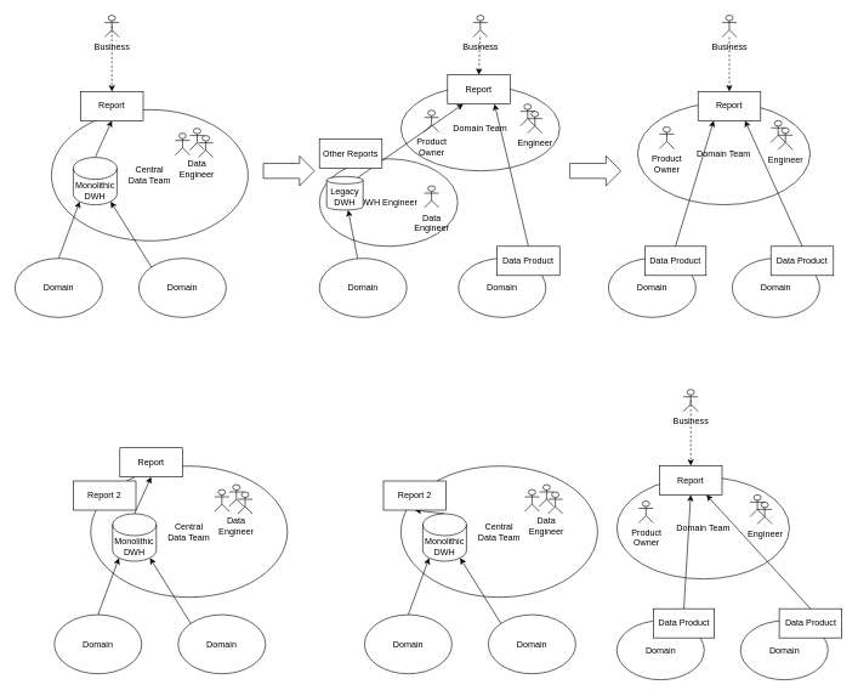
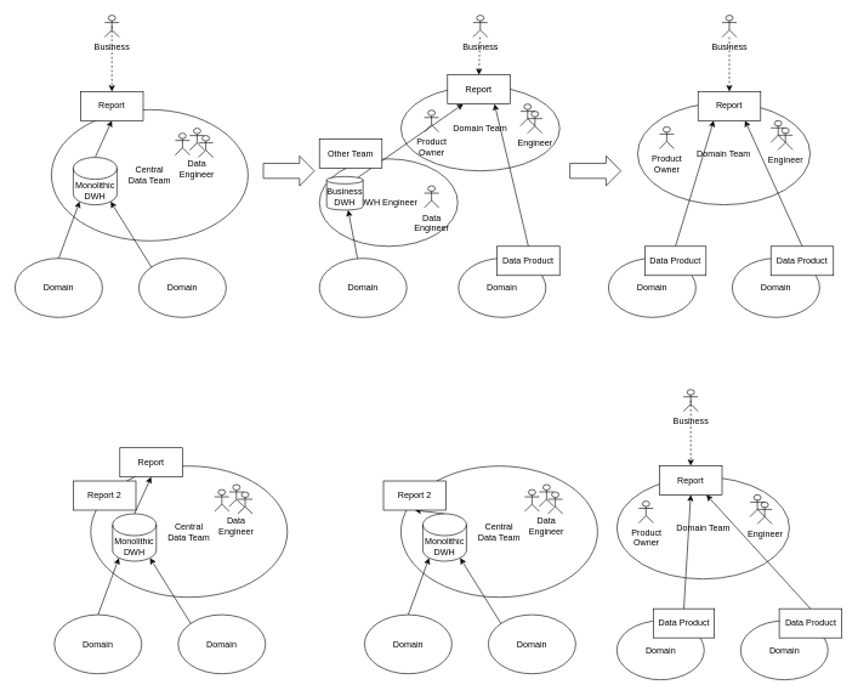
  <mxCell id="0" />
  <mxCell id="1" parent="0" />
  <mxCell id="2" value="DWH Engineer" style="ellipse;whiteSpace=wrap;html=1;verticalAlign=middle;" vertex="1" parent="1"><mxGeometry x="438" y="217.5" width="190" height="120" as="geometry" /></mxCell>
  <mxCell id="3" value="Domain Team" style="ellipse;whiteSpace=wrap;html=1;verticalAlign=middle;" parent="1" vertex="1"><mxGeometry x="550" y="117.75" width="218" height="116.25" as="geometry" /></mxCell>
  <mxCell id="4" value="Central &lt;br&gt;Data Team" style="ellipse;whiteSpace=wrap;html=1;" parent="1" vertex="1"><mxGeometry x="70" y="150" width="270" height="180" as="geometry" /></mxCell>
  <mxCell id="5" value="" style="shape=singleArrow;whiteSpace=wrap;html=1;arrowWidth=0.5;arrowSize=0.29;" parent="1" vertex="1"><mxGeometry x="361" y="213.5" width="70" height="41" as="geometry" /></mxCell>
  <mxCell id="6" value="" style="shape=umlActor;verticalLabelPosition=bottom;verticalAlign=top;html=1;outlineConnect=0;" parent="1" vertex="1"><mxGeometry x="260" y="175.5" width="20" height="30" as="geometry" /></mxCell>
  <mxCell id="7" value="" style="shape=umlActor;verticalLabelPosition=bottom;verticalAlign=top;html=1;outlineConnect=0;" parent="1" vertex="1"><mxGeometry x="272" y="185.5" width="20" height="30" as="geometry" /></mxCell>
  <mxCell id="8" value="" style="rounded=0;orthogonalLoop=1;jettySize=auto;html=1;exitX=0.5;exitY=0;exitDx=0;exitDy=0;exitPerimeter=0;entryX=0.5;entryY=1;entryDx=0;entryDy=0;" parent="1" source="11" target="9" edge="1"><mxGeometry relative="1" as="geometry" /></mxCell>
  <mxCell id="9" value="Report" style="rounded=0;whiteSpace=wrap;html=1;" parent="1" vertex="1"><mxGeometry x="110" y="125" width="86" height="40" as="geometry" /></mxCell>
  <mxCell id="10" value="" style="endArrow=classic;html=1;rounded=0;dashed=1;exitX=0.5;exitY=0.5;exitDx=0;exitDy=0;exitPerimeter=0;" parent="1" source="12" target="9" edge="1"><mxGeometry width="50" height="50" relative="1" as="geometry"><mxPoint x="280" y="95.5" as="sourcePoint" /><mxPoint x="330" y="45.5" as="targetPoint" /></mxGeometry></mxCell>
  <mxCell id="11" value="Monolithic DWH" style="shape=cylinder3;whiteSpace=wrap;html=1;boundedLbl=1;backgroundOutline=1;size=15;" parent="1" vertex="1"><mxGeometry x="100" y="215.5" width="60" height="65" as="geometry" /></mxCell>
  <mxCell id="12" value="Business" style="shape=umlActor;verticalLabelPosition=bottom;verticalAlign=top;html=1;outlineConnect=0;" parent="1" vertex="1"><mxGeometry x="143" y="20.5" width="20" height="30" as="geometry" /></mxCell>
  <mxCell id="13" value="" style="shape=umlActor;verticalLabelPosition=bottom;verticalAlign=top;html=1;outlineConnect=0;" parent="1" vertex="1"><mxGeometry x="714" y="142.25" width="20" height="30" as="geometry" /></mxCell>
  <mxCell id="14" value="Engineer" style="shape=umlActor;verticalLabelPosition=bottom;verticalAlign=top;html=1;outlineConnect=0;" parent="1" vertex="1"><mxGeometry x="724" y="152.25" width="20" height="30" as="geometry" /></mxCell>
  <mxCell id="15" value="Domain" style="ellipse;whiteSpace=wrap;html=1;" parent="1" vertex="1"><mxGeometry x="438" y="354" width="120" height="81" as="geometry" /></mxCell>
  <mxCell id="16" value="Domain" style="ellipse;whiteSpace=wrap;html=1;" parent="1" vertex="1"><mxGeometry x="629" y="354" width="120" height="81" as="geometry" /></mxCell>
  <mxCell id="17" value="Data Product" style="rounded=0;whiteSpace=wrap;html=1;" parent="1" vertex="1"><mxGeometry x="682" y="337.5" width="86" height="40" as="geometry" /></mxCell>
  <mxCell id="18" value="" style="endArrow=classic;html=1;rounded=0;" parent="1" source="15" target="42" edge="1"><mxGeometry width="50" height="50" relative="1" as="geometry"><mxPoint x="530" y="337.5" as="sourcePoint" /><mxPoint x="402" y="204" as="targetPoint" /></mxGeometry></mxCell>
  <mxCell id="19" value="" style="endArrow=classic;html=1;rounded=0;entryX=0.75;entryY=1;entryDx=0;entryDy=0;exitX=0.5;exitY=0;exitDx=0;exitDy=0;" parent="1" source="17" target="22" edge="1"><mxGeometry width="50" height="50" relative="1" as="geometry"><mxPoint x="467" y="284" as="sourcePoint" /><mxPoint x="504.5" y="164" as="targetPoint" /></mxGeometry></mxCell>
  <mxCell id="20" value="" style="endArrow=classic;html=1;rounded=0;dashed=1;entryX=0.5;entryY=0;entryDx=0;entryDy=0;" parent="1" source="21" target="22" edge="1"><mxGeometry width="50" height="50" relative="1" as="geometry"><mxPoint x="437" y="150.5" as="sourcePoint" /><mxPoint x="-114.685" y="255" as="targetPoint" /></mxGeometry></mxCell>
  <mxCell id="21" value="Business" style="shape=umlActor;verticalLabelPosition=bottom;verticalAlign=top;html=1;outlineConnect=0;" parent="1" vertex="1"><mxGeometry x="649" y="20.5" width="20" height="30" as="geometry" /></mxCell>
  <mxCell id="22" value="Report" style="rounded=0;whiteSpace=wrap;html=1;" parent="1" vertex="1"><mxGeometry x="614" y="102.25" width="86" height="40" as="geometry" /></mxCell>
  <mxCell id="23" value="Product &lt;br&gt;Owner" style="shape=umlActor;verticalLabelPosition=bottom;verticalAlign=top;html=1;outlineConnect=0;" parent="1" vertex="1"><mxGeometry x="582" y="150.75" width="20" height="30" as="geometry" /></mxCell>
  <mxCell id="24" value="Domain" style="ellipse;whiteSpace=wrap;html=1;" parent="1" vertex="1"><mxGeometry x="20" y="354" width="120" height="81" as="geometry" /></mxCell>
  <mxCell id="25" value="Domain" style="ellipse;whiteSpace=wrap;html=1;" parent="1" vertex="1"><mxGeometry x="190" y="354" width="120" height="81" as="geometry" /></mxCell>
  <mxCell id="26" value="" style="rounded=0;orthogonalLoop=1;jettySize=auto;html=1;exitX=0.5;exitY=0;exitDx=0;exitDy=0;entryX=0.145;entryY=1;entryDx=0;entryDy=-4.35;entryPerimeter=0;" parent="1" source="24" target="11" edge="1"><mxGeometry relative="1" as="geometry"><mxPoint x="140" y="225.5" as="sourcePoint" /><mxPoint x="163" y="175" as="targetPoint" /></mxGeometry></mxCell>
  <mxCell id="27" value="" style="rounded=0;orthogonalLoop=1;jettySize=auto;html=1;exitX=0;exitY=0;exitDx=0;exitDy=0;entryX=0.855;entryY=1;entryDx=0;entryDy=-4.35;entryPerimeter=0;" parent="1" source="25" target="11" edge="1"><mxGeometry relative="1" as="geometry"><mxPoint x="90" y="364" as="sourcePoint" /><mxPoint x="118.7" y="286.15" as="targetPoint" /></mxGeometry></mxCell>
  <mxCell id="28" value="Domain Team" style="ellipse;whiteSpace=wrap;html=1;verticalAlign=middle;" vertex="1" parent="1"><mxGeometry x="875" y="140.5" width="237" height="140" as="geometry" /></mxCell>
  <mxCell id="29" value="" style="shape=singleArrow;whiteSpace=wrap;html=1;arrowWidth=0.5;arrowSize=0.29;" vertex="1" parent="1"><mxGeometry x="782" y="213.5" width="70" height="41" as="geometry" /></mxCell>
  <mxCell id="30" value="" style="shape=umlActor;verticalLabelPosition=bottom;verticalAlign=top;html=1;outlineConnect=0;" vertex="1" parent="1"><mxGeometry x="1058" y="165" width="20" height="30" as="geometry" /></mxCell>
  <mxCell id="31" value="Engineer" style="shape=umlActor;verticalLabelPosition=bottom;verticalAlign=top;html=1;outlineConnect=0;" vertex="1" parent="1"><mxGeometry x="1068" y="175" width="20" height="30" as="geometry" /></mxCell>
  <mxCell id="32" value="Domain" style="ellipse;whiteSpace=wrap;html=1;" vertex="1" parent="1"><mxGeometry x="835" y="354" width="120" height="81" as="geometry" /></mxCell>
  <mxCell id="33" value="Domain" style="ellipse;whiteSpace=wrap;html=1;" vertex="1" parent="1"><mxGeometry x="1005" y="354" width="120" height="81" as="geometry" /></mxCell>
  <mxCell id="34" value="Data Product" style="rounded=0;whiteSpace=wrap;html=1;" vertex="1" parent="1"><mxGeometry x="885" y="337.5" width="84" height="40" as="geometry" /></mxCell>
  <mxCell id="35" value="Data Product" style="rounded=0;whiteSpace=wrap;html=1;" vertex="1" parent="1"><mxGeometry x="1058" y="337.5" width="86" height="40" as="geometry" /></mxCell>
  <mxCell id="36" value="" style="endArrow=classic;html=1;rounded=0;entryX=0.25;entryY=1;entryDx=0;entryDy=0;exitX=0.5;exitY=0;exitDx=0;exitDy=0;" edge="1" parent="1" source="34" target="40"><mxGeometry width="50" height="50" relative="1" as="geometry"><mxPoint x="749" y="254" as="sourcePoint" /><mxPoint x="799" y="204" as="targetPoint" /></mxGeometry></mxCell>
  <mxCell id="37" value="" style="endArrow=classic;html=1;rounded=0;entryX=0.75;entryY=1;entryDx=0;entryDy=0;exitX=0.5;exitY=0;exitDx=0;exitDy=0;" edge="1" parent="1" source="35" target="40"><mxGeometry width="50" height="50" relative="1" as="geometry"><mxPoint x="864" y="284" as="sourcePoint" /><mxPoint x="901.5" y="164" as="targetPoint" /></mxGeometry></mxCell>
  <mxCell id="38" value="" style="endArrow=classic;html=1;rounded=0;dashed=1;entryX=0.5;entryY=0;entryDx=0;entryDy=0;" edge="1" parent="1" source="39" target="40"><mxGeometry width="50" height="50" relative="1" as="geometry"><mxPoint x="834" y="150.5" as="sourcePoint" /><mxPoint x="282.315" y="255" as="targetPoint" /></mxGeometry></mxCell>
  <mxCell id="39" value="Business" style="shape=umlActor;verticalLabelPosition=bottom;verticalAlign=top;html=1;outlineConnect=0;" vertex="1" parent="1"><mxGeometry x="991" y="20.5" width="20" height="30" as="geometry" /></mxCell>
  <mxCell id="40" value="Report" style="rounded=0;whiteSpace=wrap;html=1;" vertex="1" parent="1"><mxGeometry x="958" y="125" width="86" height="40" as="geometry" /></mxCell>
  <mxCell id="41" value="Product &lt;br&gt;Owner" style="shape=umlActor;verticalLabelPosition=bottom;verticalAlign=top;html=1;outlineConnect=0;" vertex="1" parent="1"><mxGeometry x="905" y="173.5" width="20" height="30" as="geometry" /></mxCell>
- <mxCell id="42" value="Legacy DWH" style="shape=cylinder3;whiteSpace=wrap;html=1;boundedLbl=1;backgroundOutline=1;size=5;" vertex="1" parent="1"><mxGeometry x="448" y="241.75" width="50" height="46" as="geometry" /></mxCell>
+ <mxCell id="42" value="Business DWH" style="shape=cylinder3;whiteSpace=wrap;html=1;boundedLbl=1;backgroundOutline=1;size=5;" vertex="1" parent="1"><mxGeometry x="448" y="241.75" width="50" height="46" as="geometry" /></mxCell>
  <mxCell id="43" value="" style="shape=umlActor;verticalLabelPosition=bottom;verticalAlign=top;html=1;outlineConnect=0;" vertex="1" parent="1"><mxGeometry x="240" y="182.25" width="20" height="30" as="geometry" /></mxCell>
  <mxCell id="44" value="Data &lt;br&gt;Engineer" style="shape=umlActor;verticalLabelPosition=bottom;verticalAlign=top;html=1;outlineConnect=0;" vertex="1" parent="1"><mxGeometry x="582" y="254.5" width="20" height="30" as="geometry" /></mxCell>
  <mxCell id="45" value="" style="endArrow=classic;html=1;rounded=0;entryX=0.25;entryY=1;entryDx=0;entryDy=0;exitX=0.855;exitY=0;exitDx=0;exitDy=1.45;exitPerimeter=0;" edge="1" parent="1" source="42" target="22"><mxGeometry width="50" height="50" relative="1" as="geometry"><mxPoint x="508" y="364" as="sourcePoint" /><mxPoint x="508" y="313.75" as="targetPoint" /></mxGeometry></mxCell>
- <mxCell id="46" value="Other Reports" style="rounded=0;whiteSpace=wrap;html=1;" vertex="1" parent="1"><mxGeometry x="438" y="190.5" width="86" height="40" as="geometry" /></mxCell>
+ <mxCell id="46" value="Other Team" style="rounded=0;whiteSpace=wrap;html=1;" vertex="1" parent="1"><mxGeometry x="438" y="190.5" width="86" height="40" as="geometry" /></mxCell>
  <mxCell id="47" value="Data Engineer" style="text;html=1;strokeColor=none;fillColor=none;align=center;verticalAlign=middle;whiteSpace=wrap;rounded=0;" vertex="1" parent="1"><mxGeometry x="240" y="216.5" width="60" height="30" as="geometry" /></mxCell>
  <mxCell id="48" value="" style="endArrow=classic;html=1;rounded=0;dashed=1;exitX=0.5;exitY=0.5;exitDx=0;exitDy=0;exitPerimeter=0;" edge="1" parent="1" source="49" target="83"><mxGeometry width="50" height="50" relative="1" as="geometry"><mxPoint x="1075" y="609" as="sourcePoint" /><mxPoint x="1125" y="559" as="targetPoint" /></mxGeometry></mxCell>
  <mxCell id="49" value="Business" style="shape=umlActor;verticalLabelPosition=bottom;verticalAlign=top;html=1;outlineConnect=0;" vertex="1" parent="1"><mxGeometry x="938" y="534" width="20" height="30" as="geometry" /></mxCell>
  <mxCell id="50" value="Central &lt;br&gt;Data Team" style="ellipse;whiteSpace=wrap;html=1;" vertex="1" parent="1"><mxGeometry x="124" y="639" width="270" height="180" as="geometry" /></mxCell>
  <mxCell id="51" value="" style="shape=umlActor;verticalLabelPosition=bottom;verticalAlign=top;html=1;outlineConnect=0;" vertex="1" parent="1"><mxGeometry x="314" y="664.5" width="20" height="30" as="geometry" /></mxCell>
  <mxCell id="52" value="" style="shape=umlActor;verticalLabelPosition=bottom;verticalAlign=top;html=1;outlineConnect=0;" vertex="1" parent="1"><mxGeometry x="326" y="674.5" width="20" height="30" as="geometry" /></mxCell>
  <mxCell id="53" value="" style="rounded=0;orthogonalLoop=1;jettySize=auto;html=1;exitX=0.5;exitY=0;exitDx=0;exitDy=0;exitPerimeter=0;entryX=0.5;entryY=1;entryDx=0;entryDy=0;" edge="1" parent="1" source="55" target="54"><mxGeometry relative="1" as="geometry" /></mxCell>
  <mxCell id="54" value="Report" style="rounded=0;whiteSpace=wrap;html=1;" vertex="1" parent="1"><mxGeometry x="164" y="614" width="86" height="40" as="geometry" /></mxCell>
  <mxCell id="55" value="Monolithic DWH" style="shape=cylinder3;whiteSpace=wrap;html=1;boundedLbl=1;backgroundOutline=1;size=15;" vertex="1" parent="1"><mxGeometry x="154" y="704.5" width="60" height="65" as="geometry" /></mxCell>
  <mxCell id="56" value="Domain" style="ellipse;whiteSpace=wrap;html=1;" vertex="1" parent="1"><mxGeometry x="74" y="843" width="120" height="81" as="geometry" /></mxCell>
  <mxCell id="57" value="Domain" style="ellipse;whiteSpace=wrap;html=1;" vertex="1" parent="1"><mxGeometry x="244" y="843" width="120" height="81" as="geometry" /></mxCell>
  <mxCell id="58" value="" style="rounded=0;orthogonalLoop=1;jettySize=auto;html=1;exitX=0.5;exitY=0;exitDx=0;exitDy=0;entryX=0.145;entryY=1;entryDx=0;entryDy=-4.35;entryPerimeter=0;" edge="1" parent="1" source="56" target="55"><mxGeometry relative="1" as="geometry"><mxPoint x="194" y="714.5" as="sourcePoint" /><mxPoint x="217" y="664" as="targetPoint" /></mxGeometry></mxCell>
  <mxCell id="59" value="" style="rounded=0;orthogonalLoop=1;jettySize=auto;html=1;exitX=0;exitY=0;exitDx=0;exitDy=0;entryX=0.855;entryY=1;entryDx=0;entryDy=-4.35;entryPerimeter=0;" edge="1" parent="1" source="57" target="55"><mxGeometry relative="1" as="geometry"><mxPoint x="144" y="853" as="sourcePoint" /><mxPoint x="172.7" y="775.15" as="targetPoint" /></mxGeometry></mxCell>
  <mxCell id="60" value="" style="shape=umlActor;verticalLabelPosition=bottom;verticalAlign=top;html=1;outlineConnect=0;" vertex="1" parent="1"><mxGeometry x="294" y="671.25" width="20" height="30" as="geometry" /></mxCell>
  <mxCell id="61" value="Data Engineer" style="text;html=1;strokeColor=none;fillColor=none;align=center;verticalAlign=middle;whiteSpace=wrap;rounded=0;" vertex="1" parent="1"><mxGeometry x="294" y="705.5" width="60" height="30" as="geometry" /></mxCell>
  <mxCell id="62" value="Report 2" style="rounded=0;whiteSpace=wrap;html=1;" vertex="1" parent="1"><mxGeometry x="100" y="659.5" width="86" height="40" as="geometry" /></mxCell>
  <mxCell id="63" value="Central &lt;br&gt;Data Team" style="ellipse;whiteSpace=wrap;html=1;" vertex="1" parent="1"><mxGeometry x="550" y="639" width="270" height="180" as="geometry" /></mxCell>
  <mxCell id="64" value="" style="shape=umlActor;verticalLabelPosition=bottom;verticalAlign=top;html=1;outlineConnect=0;" vertex="1" parent="1"><mxGeometry x="740" y="664.5" width="20" height="30" as="geometry" /></mxCell>
  <mxCell id="65" value="" style="shape=umlActor;verticalLabelPosition=bottom;verticalAlign=top;html=1;outlineConnect=0;" vertex="1" parent="1"><mxGeometry x="752" y="674.5" width="20" height="30" as="geometry" /></mxCell>
  <mxCell id="66" value="" style="rounded=0;orthogonalLoop=1;jettySize=auto;html=1;exitX=0.5;exitY=0;exitDx=0;exitDy=0;exitPerimeter=0;entryX=0.5;entryY=1;entryDx=0;entryDy=0;" edge="1" parent="1" source="67" target="74"><mxGeometry relative="1" as="geometry"><mxPoint x="633" y="654" as="targetPoint" /></mxGeometry></mxCell>
  <mxCell id="67" value="Monolithic DWH" style="shape=cylinder3;whiteSpace=wrap;html=1;boundedLbl=1;backgroundOutline=1;size=15;" vertex="1" parent="1"><mxGeometry x="580" y="704.5" width="60" height="65" as="geometry" /></mxCell>
  <mxCell id="68" value="Domain" style="ellipse;whiteSpace=wrap;html=1;" vertex="1" parent="1"><mxGeometry x="500" y="843" width="120" height="81" as="geometry" /></mxCell>
  <mxCell id="69" value="Domain" style="ellipse;whiteSpace=wrap;html=1;" vertex="1" parent="1"><mxGeometry x="670" y="843" width="120" height="81" as="geometry" /></mxCell>
  <mxCell id="70" value="" style="rounded=0;orthogonalLoop=1;jettySize=auto;html=1;exitX=0.5;exitY=0;exitDx=0;exitDy=0;entryX=0.145;entryY=1;entryDx=0;entryDy=-4.35;entryPerimeter=0;" edge="1" parent="1" source="68" target="67"><mxGeometry relative="1" as="geometry"><mxPoint x="620" y="714.5" as="sourcePoint" /><mxPoint x="643" y="664" as="targetPoint" /></mxGeometry></mxCell>
  <mxCell id="71" value="" style="rounded=0;orthogonalLoop=1;jettySize=auto;html=1;exitX=0;exitY=0;exitDx=0;exitDy=0;entryX=0.855;entryY=1;entryDx=0;entryDy=-4.35;entryPerimeter=0;" edge="1" parent="1" source="69" target="67"><mxGeometry relative="1" as="geometry"><mxPoint x="570" y="853" as="sourcePoint" /><mxPoint x="598.7" y="775.15" as="targetPoint" /></mxGeometry></mxCell>
  <mxCell id="72" value="" style="shape=umlActor;verticalLabelPosition=bottom;verticalAlign=top;html=1;outlineConnect=0;" vertex="1" parent="1"><mxGeometry x="720" y="671.25" width="20" height="30" as="geometry" /></mxCell>
  <mxCell id="73" value="Data Engineer" style="text;html=1;strokeColor=none;fillColor=none;align=center;verticalAlign=middle;whiteSpace=wrap;rounded=0;" vertex="1" parent="1"><mxGeometry x="720" y="705.5" width="60" height="30" as="geometry" /></mxCell>
  <mxCell id="74" value="Report 2" style="rounded=0;whiteSpace=wrap;html=1;" vertex="1" parent="1"><mxGeometry x="526" y="659.5" width="86" height="40" as="geometry" /></mxCell>
  <mxCell id="75" value="Domain" style="ellipse;whiteSpace=wrap;html=1;" vertex="1" parent="1"><mxGeometry x="846.5" y="851.25" width="120" height="81" as="geometry" /></mxCell>
  <mxCell id="76" value="Domain" style="ellipse;whiteSpace=wrap;html=1;" vertex="1" parent="1"><mxGeometry x="1016.5" y="851.25" width="120" height="81" as="geometry" /></mxCell>
  <mxCell id="77" value="Data Product" style="rounded=0;whiteSpace=wrap;html=1;" vertex="1" parent="1"><mxGeometry x="896.5" y="834.75" width="84" height="40" as="geometry" /></mxCell>
  <mxCell id="78" value="Data Product" style="rounded=0;whiteSpace=wrap;html=1;" vertex="1" parent="1"><mxGeometry x="1069.5" y="834.75" width="86" height="40" as="geometry" /></mxCell>
  <mxCell id="79" value="Domain Team" style="ellipse;whiteSpace=wrap;html=1;verticalAlign=middle;" vertex="1" parent="1"><mxGeometry x="846.5" y="654" width="237" height="140" as="geometry" /></mxCell>
  <mxCell id="80" value="" style="shape=umlActor;verticalLabelPosition=bottom;verticalAlign=top;html=1;outlineConnect=0;" vertex="1" parent="1"><mxGeometry x="1029.5" y="678.5" width="20" height="30" as="geometry" /></mxCell>
  <mxCell id="81" value="Engineer" style="shape=umlActor;verticalLabelPosition=bottom;verticalAlign=top;html=1;outlineConnect=0;" vertex="1" parent="1"><mxGeometry x="1039.5" y="688.5" width="20" height="30" as="geometry" /></mxCell>
  <mxCell id="82" value="Product &lt;br&gt;Owner" style="shape=umlActor;verticalLabelPosition=bottom;verticalAlign=top;html=1;outlineConnect=0;" vertex="1" parent="1"><mxGeometry x="876.5" y="687" width="20" height="30" as="geometry" /></mxCell>
  <mxCell id="83" value="Report" style="rounded=0;whiteSpace=wrap;html=1;" vertex="1" parent="1"><mxGeometry x="905" y="638.5" width="86" height="40" as="geometry" /></mxCell>
  <mxCell id="84" value="" style="rounded=0;orthogonalLoop=1;jettySize=auto;html=1;exitX=0.5;exitY=0;exitDx=0;exitDy=0;entryX=0.75;entryY=1;entryDx=0;entryDy=0;" edge="1" parent="1" source="78" target="83"><mxGeometry relative="1" as="geometry"><mxPoint x="697.311" y="865.041" as="sourcePoint" /><mxPoint x="641.3" y="775.15" as="targetPoint" /></mxGeometry></mxCell>
  <mxCell id="85" value="" style="rounded=0;orthogonalLoop=1;jettySize=auto;html=1;exitX=0.5;exitY=0;exitDx=0;exitDy=0;entryX=0.5;entryY=1;entryDx=0;entryDy=0;" edge="1" parent="1" source="77" target="83"><mxGeometry relative="1" as="geometry"><mxPoint x="697.311" y="865.041" as="sourcePoint" /><mxPoint x="641.3" y="775.15" as="targetPoint" /></mxGeometry></mxCell>
